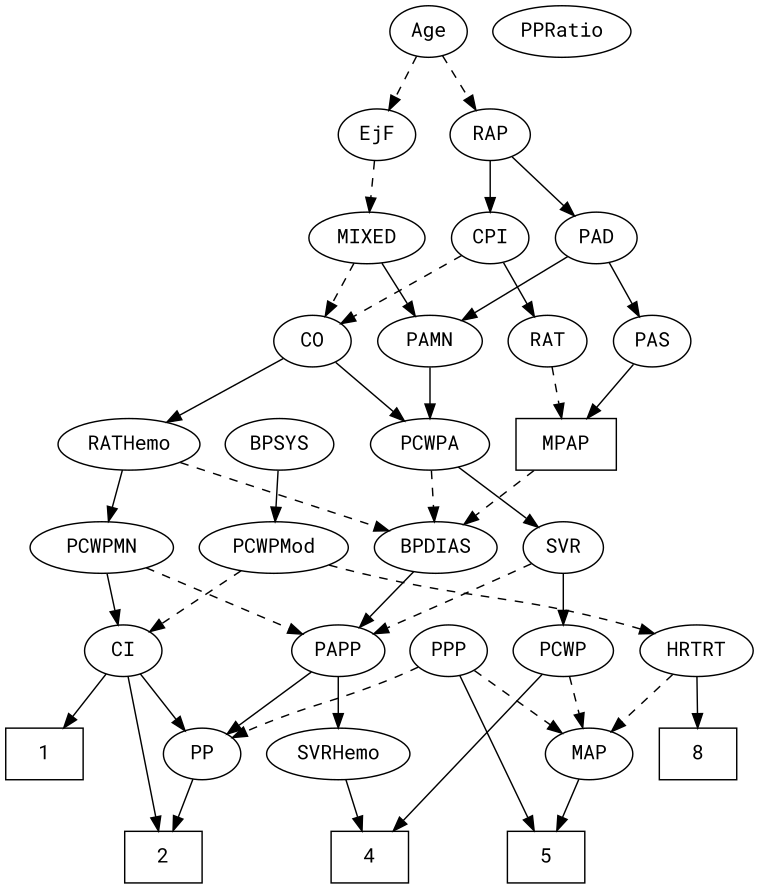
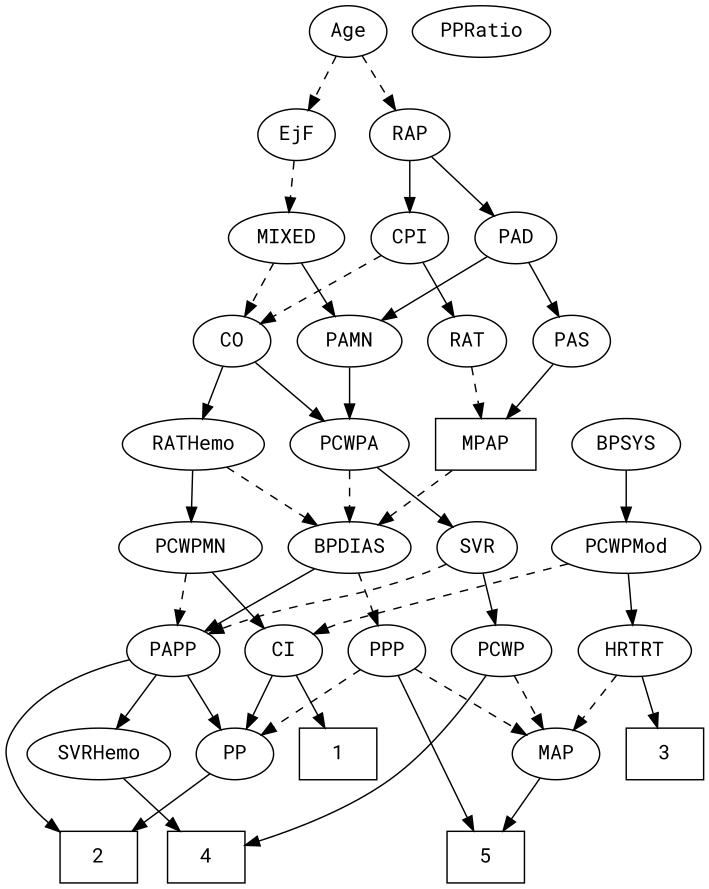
  strict digraph {
    fontname="Roboto Mono"
    node [fontname="Roboto Mono"]
    edge [fontname="Roboto Mono" style=solid]
    1 [height=0.5 shape=box width=0.75]
    2 [height=0.5 shape=box width=0.75]
-   3 [height=0.5 shape=box width=0.75 label=8]
+   3 [height=0.5 shape=box width=0.75]
    4 [height=0.5 shape=box width=0.75]
    5 [height=0.5 shape=box width=0.75]
    Age [height=0.5 width=0.75]
    EjF [height=0.5 width=0.75]
    RAP [height=0.5 width=0.77632]
    MIXED [height=0.5 width=1.1193]
    PAD [height=0.5 width=0.79437]
    CPI [height=0.5 width=0.75]
    CO [height=0.5 width=0.75]
    PAMN [height=0.5 width=1.011]
    PAS [height=0.5 width=0.75]
    RAT [height=0.5 width=0.75827]
    RATHemo [height=0.5 width=1.3721]
    PCWPA [height=0.5 width=1.1555]
    MPAP [height=0.5 shape=box width=0.97491]
    BPDIAS [height=0.5 width=1.1735]
    PCWPMN [height=0.5 width=1.3902]
    SVR [height=0.5 width=0.77632]
    BPSYS [height=0.5 width=1.0471]
    PCWPMod [height=0.5 width=1.4443]
    PAPP [height=0.5 width=0.88464]
    PPP [height=0.5 width=0.75]
    SVRHemo [height=0.5 width=1.3902]
    PP [height=0.5 width=0.75]
    MAP [height=0.5 width=0.84854]
    CI [height=0.5 width=0.75]
    HRTRT [height=0.5 width=1.1013]
    PCWP [height=0.5 width=0.97491]
    PPRatio [height=0.5 width=1.1013]
    Age -> EjF [style=dashed]
    Age -> RAP [style=dashed]
    EjF -> MIXED [style=dashed]
    RAP -> PAD
    RAP -> CPI
    MIXED -> CO [style=dashed]
    MIXED -> PAMN
    PAD -> PAMN
    PAD -> PAS
    CPI -> CO [style=dashed]
    CPI -> RAT
    CO -> RATHemo
    CO -> PCWPA
    PAMN -> PCWPA
    PAS -> MPAP
    RAT -> MPAP [style=dashed]
    RATHemo -> BPDIAS [style=dashed]
    RATHemo -> PCWPMN
    PCWPA -> BPDIAS [style=dashed]
    PCWPA -> SVR
    MPAP -> BPDIAS [style=dashed]
    BPDIAS -> PAPP
+   BPDIAS -> PPP [style=dashed]
    PCWPMN -> PAPP [style=dashed]
    PCWPMN -> CI
    SVR -> PAPP [style=dashed]
    SVR -> PCWP
    BPSYS -> PCWPMod
    PCWPMod -> CI [style=dashed]
-   PCWPMod -> HRTRT [style=dashed]
-   CI -> 2
+   PCWPMod -> HRTRT
+   PAPP -> 2
    PAPP -> SVRHemo
    PAPP -> PP
    PPP -> 5
    PPP -> PP [style=dashed]
    PPP -> MAP [style=dashed]
    SVRHemo -> 4
    PP -> 2
    MAP -> 5
    CI -> 1
    CI -> PP
    HRTRT -> 3
    HRTRT -> MAP [style=dashed]
    PCWP -> 4
    PCWP -> MAP [style=dashed]
  }
